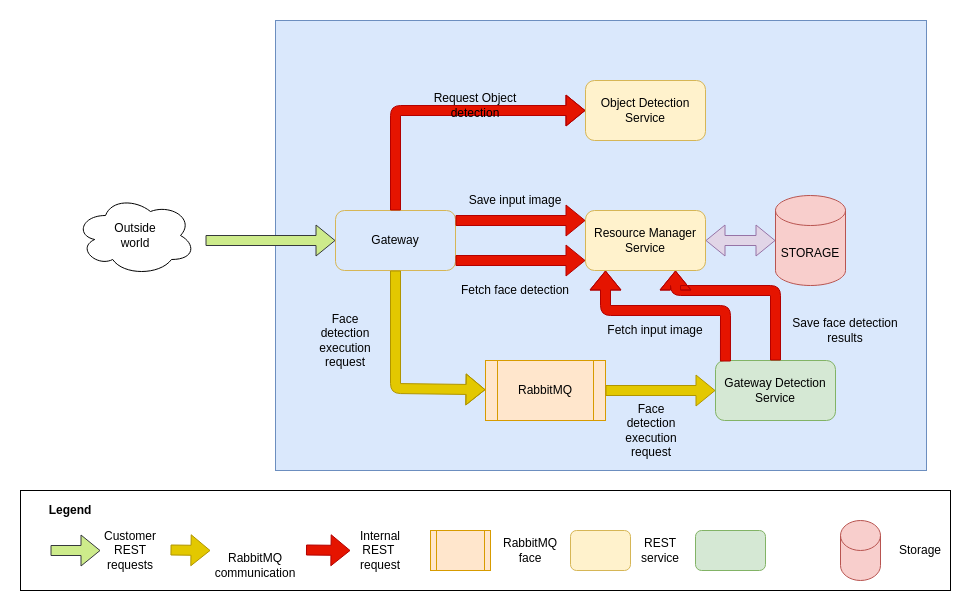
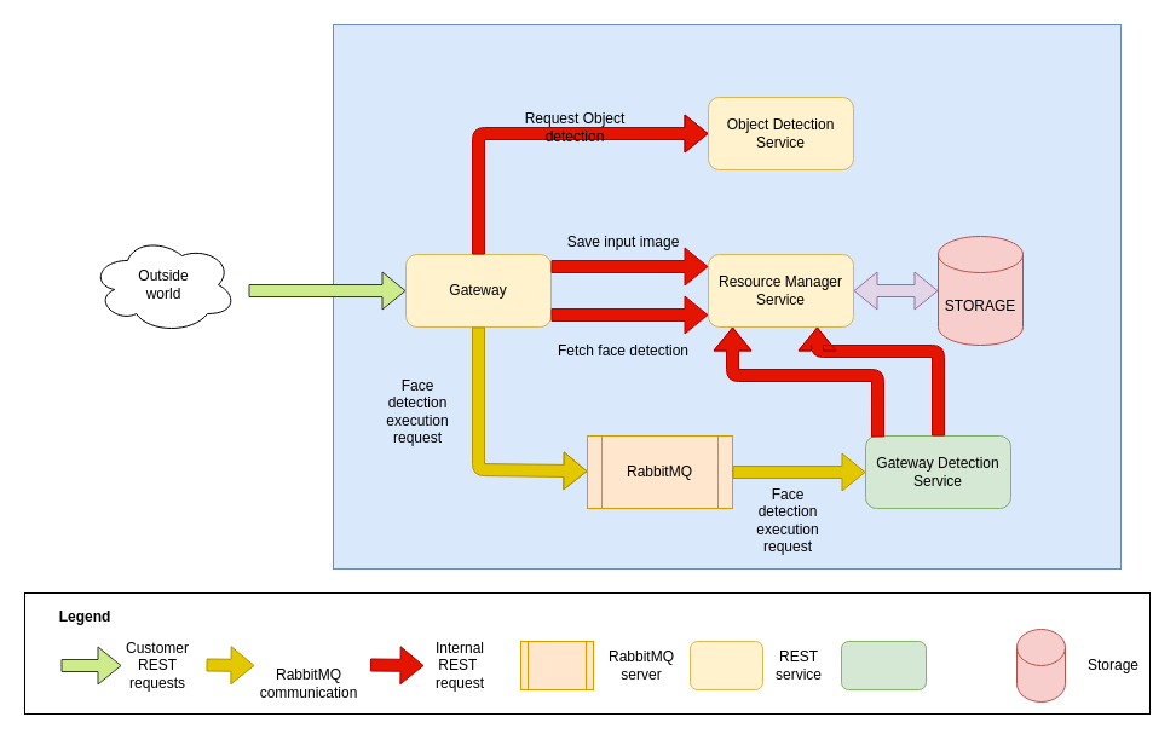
  <mxCell id="0" />
  <mxCell id="1" parent="0" />
  <mxCell id="2" value="" style="rounded=0;whiteSpace=wrap;html=1;fillColor=#dae8fc;strokeColor=#6c8ebf;" vertex="1" parent="1"><mxGeometry x="275" y="20" width="651" height="450" as="geometry" /></mxCell>
- <mxCell id="3" value="Gateway" style="rounded=1;whiteSpace=wrap;html=1;fillColor=#dae8fc;strokeColor=#d6b656;" vertex="1" parent="1"><mxGeometry x="335" y="210" width="120" height="60" as="geometry" /></mxCell>
+ <mxCell id="3" value="Gateway" style="rounded=1;whiteSpace=wrap;html=1;fillColor=#fff2cc;strokeColor=#d6b656;" vertex="1" parent="1"><mxGeometry x="335" y="210" width="120" height="60" as="geometry" /></mxCell>
  <mxCell id="4" value="Object Detection&lt;br&gt;Service" style="rounded=1;whiteSpace=wrap;html=1;fillColor=#fff2cc;strokeColor=#d6b656;" vertex="1" parent="1"><mxGeometry x="585" y="80" width="120" height="60" as="geometry" /></mxCell>
  <mxCell id="5" value="Gateway Detection&lt;br&gt;Service" style="rounded=1;whiteSpace=wrap;html=1;fillColor=#d5e8d4;strokeColor=#82b366;" vertex="1" parent="1"><mxGeometry x="715" y="360" width="120" height="60" as="geometry" /></mxCell>
  <mxCell id="6" value="Resource Manager&lt;br&gt;Service" style="rounded=1;whiteSpace=wrap;html=1;fillColor=#fff2cc;strokeColor=#d6b656;" vertex="1" parent="1"><mxGeometry x="585" y="210" width="120" height="60" as="geometry" /></mxCell>
  <mxCell id="7" value="STORAGE" style="shape=cylinder3;whiteSpace=wrap;html=1;boundedLbl=1;backgroundOutline=1;size=15;fillColor=#f8cecc;strokeColor=#b85450;" vertex="1" parent="1"><mxGeometry x="775" y="195" width="70" height="90" as="geometry" /></mxCell>
  <mxCell id="8" value="" style="shape=flexArrow;endArrow=classic;startArrow=classic;html=1;exitX=0;exitY=0.5;exitDx=0;exitDy=0;exitPerimeter=0;fillColor=#e1d5e7;strokeColor=#9673a6;" edge="1" parent="1" source="7"><mxGeometry width="50" height="50" relative="1" as="geometry"><mxPoint x="535" y="300" as="sourcePoint" /><mxPoint x="705" y="240" as="targetPoint" /></mxGeometry></mxCell>
  <mxCell id="9" value="" style="shape=flexArrow;endArrow=classic;html=1;exitX=0.5;exitY=1;exitDx=0;exitDy=0;fillColor=#e3c800;strokeColor=#B09500;" edge="1" parent="1" source="3" target="10"><mxGeometry width="50" height="50" relative="1" as="geometry"><mxPoint x="535" y="300" as="sourcePoint" /><mxPoint x="585" y="250" as="targetPoint" /><Array as="points"><mxPoint x="395" y="388" /></Array></mxGeometry></mxCell>
  <mxCell id="10" value="RabbitMQ" style="shape=process;whiteSpace=wrap;html=1;backgroundOutline=1;fillColor=#ffe6cc;strokeColor=#d79b00;" vertex="1" parent="1"><mxGeometry x="485" y="360" width="120" height="60" as="geometry" /></mxCell>
  <mxCell id="11" value="" style="shape=flexArrow;endArrow=classic;html=1;exitX=1;exitY=0.5;exitDx=0;exitDy=0;fillColor=#e3c800;strokeColor=#B09500;" edge="1" parent="1" source="10" target="5"><mxGeometry width="50" height="50" relative="1" as="geometry"><mxPoint x="535" y="300" as="sourcePoint" /><mxPoint x="585" y="250" as="targetPoint" /></mxGeometry></mxCell>
  <mxCell id="12" value="" style="shape=flexArrow;endArrow=classic;html=1;fillColor=#cdeb8b;strokeColor=#36393d;" edge="1" parent="1"><mxGeometry width="50" height="50" relative="1" as="geometry"><mxPoint x="205" y="240" as="sourcePoint" /><mxPoint x="335" y="240" as="targetPoint" /></mxGeometry></mxCell>
  <mxCell id="13" value="" style="shape=flexArrow;endArrow=classic;html=1;fillColor=#e51400;strokeColor=#B20000;" edge="1" parent="1"><mxGeometry width="50" height="50" relative="1" as="geometry"><mxPoint x="455" y="260" as="sourcePoint" /><mxPoint x="585" y="260" as="targetPoint" /></mxGeometry></mxCell>
  <mxCell id="14" value="" style="shape=flexArrow;endArrow=classic;html=1;fillColor=#e51400;strokeColor=#B20000;" edge="1" parent="1"><mxGeometry width="50" height="50" relative="1" as="geometry"><mxPoint x="455" y="220" as="sourcePoint" /><mxPoint x="585" y="220" as="targetPoint" /></mxGeometry></mxCell>
  <mxCell id="15" value="" style="shape=flexArrow;endArrow=classic;html=1;exitX=0.083;exitY=0.017;exitDx=0;exitDy=0;exitPerimeter=0;fillColor=#e51400;strokeColor=#B20000;" edge="1" parent="1" source="5"><mxGeometry width="50" height="50" relative="1" as="geometry"><mxPoint x="535" y="300" as="sourcePoint" /><mxPoint x="605" y="270" as="targetPoint" /><Array as="points"><mxPoint x="725" y="310" /><mxPoint x="605" y="310" /></Array></mxGeometry></mxCell>
  <mxCell id="16" value="" style="shape=flexArrow;endArrow=classic;html=1;exitX=0.5;exitY=0;exitDx=0;exitDy=0;entryX=0.75;entryY=1;entryDx=0;entryDy=0;fillColor=#e51400;strokeColor=#B20000;" edge="1" parent="1" source="5" target="6"><mxGeometry width="50" height="50" relative="1" as="geometry"><mxPoint x="535" y="300" as="sourcePoint" /><mxPoint x="585" y="250" as="targetPoint" /><Array as="points"><mxPoint x="775" y="290" /><mxPoint x="675" y="290" /></Array></mxGeometry></mxCell>
  <mxCell id="17" value="" style="shape=flexArrow;endArrow=classic;html=1;exitX=0.5;exitY=0;exitDx=0;exitDy=0;entryX=0;entryY=0.5;entryDx=0;entryDy=0;fillColor=#e51400;strokeColor=#B20000;" edge="1" parent="1" source="3" target="4"><mxGeometry width="50" height="50" relative="1" as="geometry"><mxPoint x="535" y="300" as="sourcePoint" /><mxPoint x="585" y="250" as="targetPoint" /><Array as="points"><mxPoint x="395" y="110" /></Array></mxGeometry></mxCell>
  <mxCell id="18" value="Request Object detection" style="text;html=1;strokeColor=none;fillColor=none;align=center;verticalAlign=middle;whiteSpace=wrap;rounded=0;" vertex="1" parent="1"><mxGeometry x="415" y="95" width="120" height="20" as="geometry" /></mxCell>
  <mxCell id="19" value="Save input image" style="text;html=1;strokeColor=none;fillColor=none;align=center;verticalAlign=middle;whiteSpace=wrap;rounded=0;" vertex="1" parent="1"><mxGeometry x="455" y="190" width="120" height="20" as="geometry" /></mxCell>
  <mxCell id="20" value="Fetch face detection" style="text;html=1;strokeColor=none;fillColor=none;align=center;verticalAlign=middle;whiteSpace=wrap;rounded=0;" vertex="1" parent="1"><mxGeometry x="455" y="280" width="120" height="20" as="geometry" /></mxCell>
- <mxCell id="21" value="Fetch input image" style="text;html=1;strokeColor=none;fillColor=none;align=center;verticalAlign=middle;whiteSpace=wrap;rounded=0;" vertex="1" parent="1"><mxGeometry x="595" y="320" width="120" height="20" as="geometry" /></mxCell>
- <mxCell id="22" value="Save face detection&lt;br&gt;results" style="text;html=1;strokeColor=none;fillColor=none;align=center;verticalAlign=middle;whiteSpace=wrap;rounded=0;" vertex="1" parent="1"><mxGeometry x="785" y="320" width="120" height="20" as="geometry" /></mxCell>
  <mxCell id="23" value="Face detection execution request" style="text;html=1;strokeColor=none;fillColor=none;align=center;verticalAlign=middle;whiteSpace=wrap;rounded=0;" vertex="1" parent="1"><mxGeometry x="630.5" y="420" width="40" height="20" as="geometry" /></mxCell>
  <mxCell id="24" value="Outside&lt;br&gt;world" style="ellipse;shape=cloud;whiteSpace=wrap;html=1;" vertex="1" parent="1"><mxGeometry x="75" y="195" width="120" height="80" as="geometry" /></mxCell>
  <mxCell id="25" value="" style="rounded=0;whiteSpace=wrap;html=1;" vertex="1" parent="1"><mxGeometry x="20" y="490" width="930" height="100" as="geometry" /></mxCell>
  <mxCell id="26" value="&lt;b&gt;Legend&lt;/b&gt;" style="text;html=1;strokeColor=none;fillColor=none;align=center;verticalAlign=middle;whiteSpace=wrap;rounded=0;" vertex="1" parent="1"><mxGeometry x="50" y="500" width="40" height="20" as="geometry" /></mxCell>
  <mxCell id="27" value="" style="shape=flexArrow;endArrow=classic;html=1;fillColor=#cdeb8b;strokeColor=#36393d;" edge="1" parent="1"><mxGeometry width="50" height="50" relative="1" as="geometry"><mxPoint x="50" y="550" as="sourcePoint" /><mxPoint x="100" y="550" as="targetPoint" /></mxGeometry></mxCell>
  <mxCell id="28" value="Customer&lt;br&gt;REST&lt;br&gt;requests" style="text;html=1;strokeColor=none;fillColor=none;align=center;verticalAlign=middle;whiteSpace=wrap;rounded=0;" vertex="1" parent="1"><mxGeometry x="110" y="540" width="40" height="20" as="geometry" /></mxCell>
  <mxCell id="29" value="Face detection execution request" style="text;html=1;strokeColor=none;fillColor=none;align=center;verticalAlign=middle;whiteSpace=wrap;rounded=0;" vertex="1" parent="1"><mxGeometry x="325" y="330" width="40" height="20" as="geometry" /></mxCell>
  <mxCell id="30" value="" style="shape=flexArrow;endArrow=classic;html=1;exitX=1;exitY=0.5;exitDx=0;exitDy=0;fillColor=#e3c800;strokeColor=#B09500;" edge="1" parent="1"><mxGeometry width="50" height="50" relative="1" as="geometry"><mxPoint x="170" y="549.5" as="sourcePoint" /><mxPoint x="210" y="550" as="targetPoint" /></mxGeometry></mxCell>
  <mxCell id="31" value="RabbitMQ communication" style="text;html=1;strokeColor=none;fillColor=none;align=center;verticalAlign=middle;whiteSpace=wrap;rounded=0;" vertex="1" parent="1"><mxGeometry x="235" y="555" width="40" height="20" as="geometry" /></mxCell>
  <mxCell id="32" value="" style="shape=flexArrow;endArrow=classic;html=1;fillColor=#e51400;strokeColor=#B20000;" edge="1" parent="1"><mxGeometry width="50" height="50" relative="1" as="geometry"><mxPoint x="305.5" y="549.5" as="sourcePoint" /><mxPoint x="350" y="550" as="targetPoint" /></mxGeometry></mxCell>
  <mxCell id="33" value="Internal REST&amp;nbsp;&lt;br&gt;request" style="text;html=1;strokeColor=none;fillColor=none;align=center;verticalAlign=middle;whiteSpace=wrap;rounded=0;" vertex="1" parent="1"><mxGeometry x="360" y="540" width="40" height="20" as="geometry" /></mxCell>
  <mxCell id="34" value="" style="shape=process;whiteSpace=wrap;html=1;backgroundOutline=1;fillColor=#ffe6cc;strokeColor=#d79b00;" vertex="1" parent="1"><mxGeometry x="430" y="530" width="60" height="40" as="geometry" /></mxCell>
- <mxCell id="35" value="RabbitMQ&lt;br&gt;face" style="text;html=1;strokeColor=none;fillColor=none;align=center;verticalAlign=middle;whiteSpace=wrap;rounded=0;" vertex="1" parent="1"><mxGeometry x="510" y="540" width="40" height="20" as="geometry" /></mxCell>
+ <mxCell id="35" value="RabbitMQ&lt;br&gt;server" style="text;html=1;strokeColor=none;fillColor=none;align=center;verticalAlign=middle;whiteSpace=wrap;rounded=0;" vertex="1" parent="1"><mxGeometry x="510" y="540" width="40" height="20" as="geometry" /></mxCell>
  <mxCell id="36" value="" style="rounded=1;whiteSpace=wrap;html=1;fillColor=#fff2cc;strokeColor=#d6b656;" vertex="1" parent="1"><mxGeometry x="570" y="530" width="60" height="40" as="geometry" /></mxCell>
  <mxCell id="37" value="REST&lt;br&gt;service" style="text;html=1;strokeColor=none;fillColor=none;align=center;verticalAlign=middle;whiteSpace=wrap;rounded=0;" vertex="1" parent="1"><mxGeometry x="640" y="540" width="40" height="20" as="geometry" /></mxCell>
  <mxCell id="38" value="" style="rounded=1;whiteSpace=wrap;html=1;fillColor=#d5e8d4;strokeColor=#82b366;" vertex="1" parent="1"><mxGeometry x="695" y="530" width="70" height="40" as="geometry" /></mxCell>
  <mxCell id="39" value="" style="shape=cylinder3;whiteSpace=wrap;html=1;boundedLbl=1;backgroundOutline=1;size=15;fillColor=#f8cecc;strokeColor=#b85450;" vertex="1" parent="1"><mxGeometry x="840" y="520" width="40" height="60" as="geometry" /></mxCell>
  <mxCell id="40" value="Storage" style="text;html=1;strokeColor=none;fillColor=none;align=center;verticalAlign=middle;whiteSpace=wrap;rounded=0;" vertex="1" parent="1"><mxGeometry x="900" y="540" width="40" height="20" as="geometry" /></mxCell>
